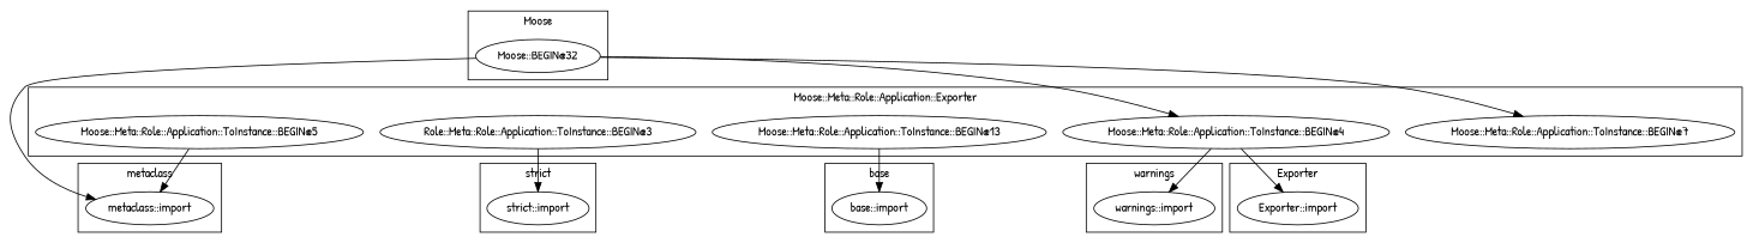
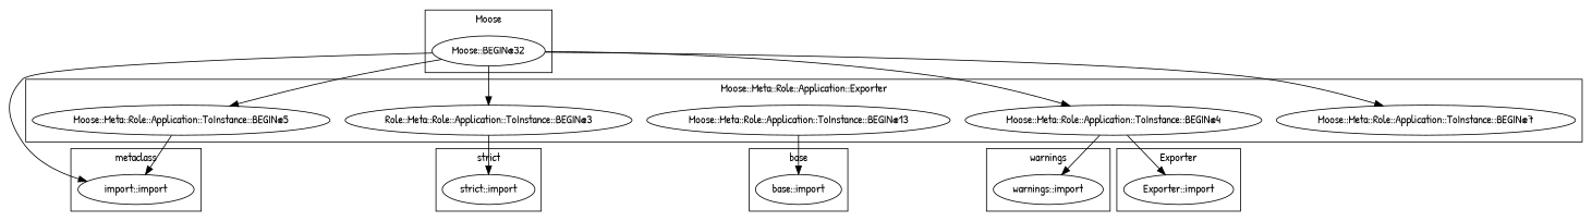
  digraph {
    fontname="Patrick Hand"
    node [fontname="Patrick Hand"]
    edge [fontname="Patrick Hand"]
    n1 [label="Role::Meta::Role::Application::ToInstance::BEGIN@3"]
    "Moose::Meta::Role::Application::ToInstance::BEGIN@5"
    "Moose::Meta::Role::Application::ToInstance::BEGIN@13"
    "Moose::Meta::Role::Application::ToInstance::BEGIN@4"
    "Moose::Meta::Role::Application::ToInstance::BEGIN@7"
    "warnings::import"
    "Moose::BEGIN@32"
-   "metaclass::import"
+   "metaclass::import" [label="import::import"]
    "base::import"
    "strict::import"
    "Exporter::import"
    subgraph cluster_1 {
      label="Moose::Meta::Role::Application::Exporter"
      n1
      "Moose::Meta::Role::Application::ToInstance::BEGIN@5"
      "Moose::Meta::Role::Application::ToInstance::BEGIN@13"
      "Moose::Meta::Role::Application::ToInstance::BEGIN@4"
      "Moose::Meta::Role::Application::ToInstance::BEGIN@7"
    }
    subgraph cluster_2 {
      label=warnings
      "warnings::import"
    }
    subgraph cluster_3 {
      label=Moose
      "Moose::BEGIN@32"
    }
    subgraph cluster_4 {
      label=metaclass
      "metaclass::import"
    }
    subgraph cluster_5 {
      label=base
      "base::import"
    }
    subgraph cluster_6 {
      label="strict"
      "strict::import"
    }
    subgraph cluster_7 {
      label=Exporter
      "Exporter::import"
    }
    n1 -> "strict::import"
    "Moose::Meta::Role::Application::ToInstance::BEGIN@5" -> "metaclass::import"
    "Moose::Meta::Role::Application::ToInstance::BEGIN@13" -> "base::import"
    "Moose::Meta::Role::Application::ToInstance::BEGIN@4" -> "warnings::import"
    "Moose::Meta::Role::Application::ToInstance::BEGIN@4" -> "Exporter::import"
+   "Moose::BEGIN@32" -> n1
+   "Moose::BEGIN@32" -> "Moose::Meta::Role::Application::ToInstance::BEGIN@5"
    "Moose::BEGIN@32" -> "Moose::Meta::Role::Application::ToInstance::BEGIN@4"
    "Moose::BEGIN@32" -> "Moose::Meta::Role::Application::ToInstance::BEGIN@7"
    "Moose::BEGIN@32" -> "metaclass::import"
  }
